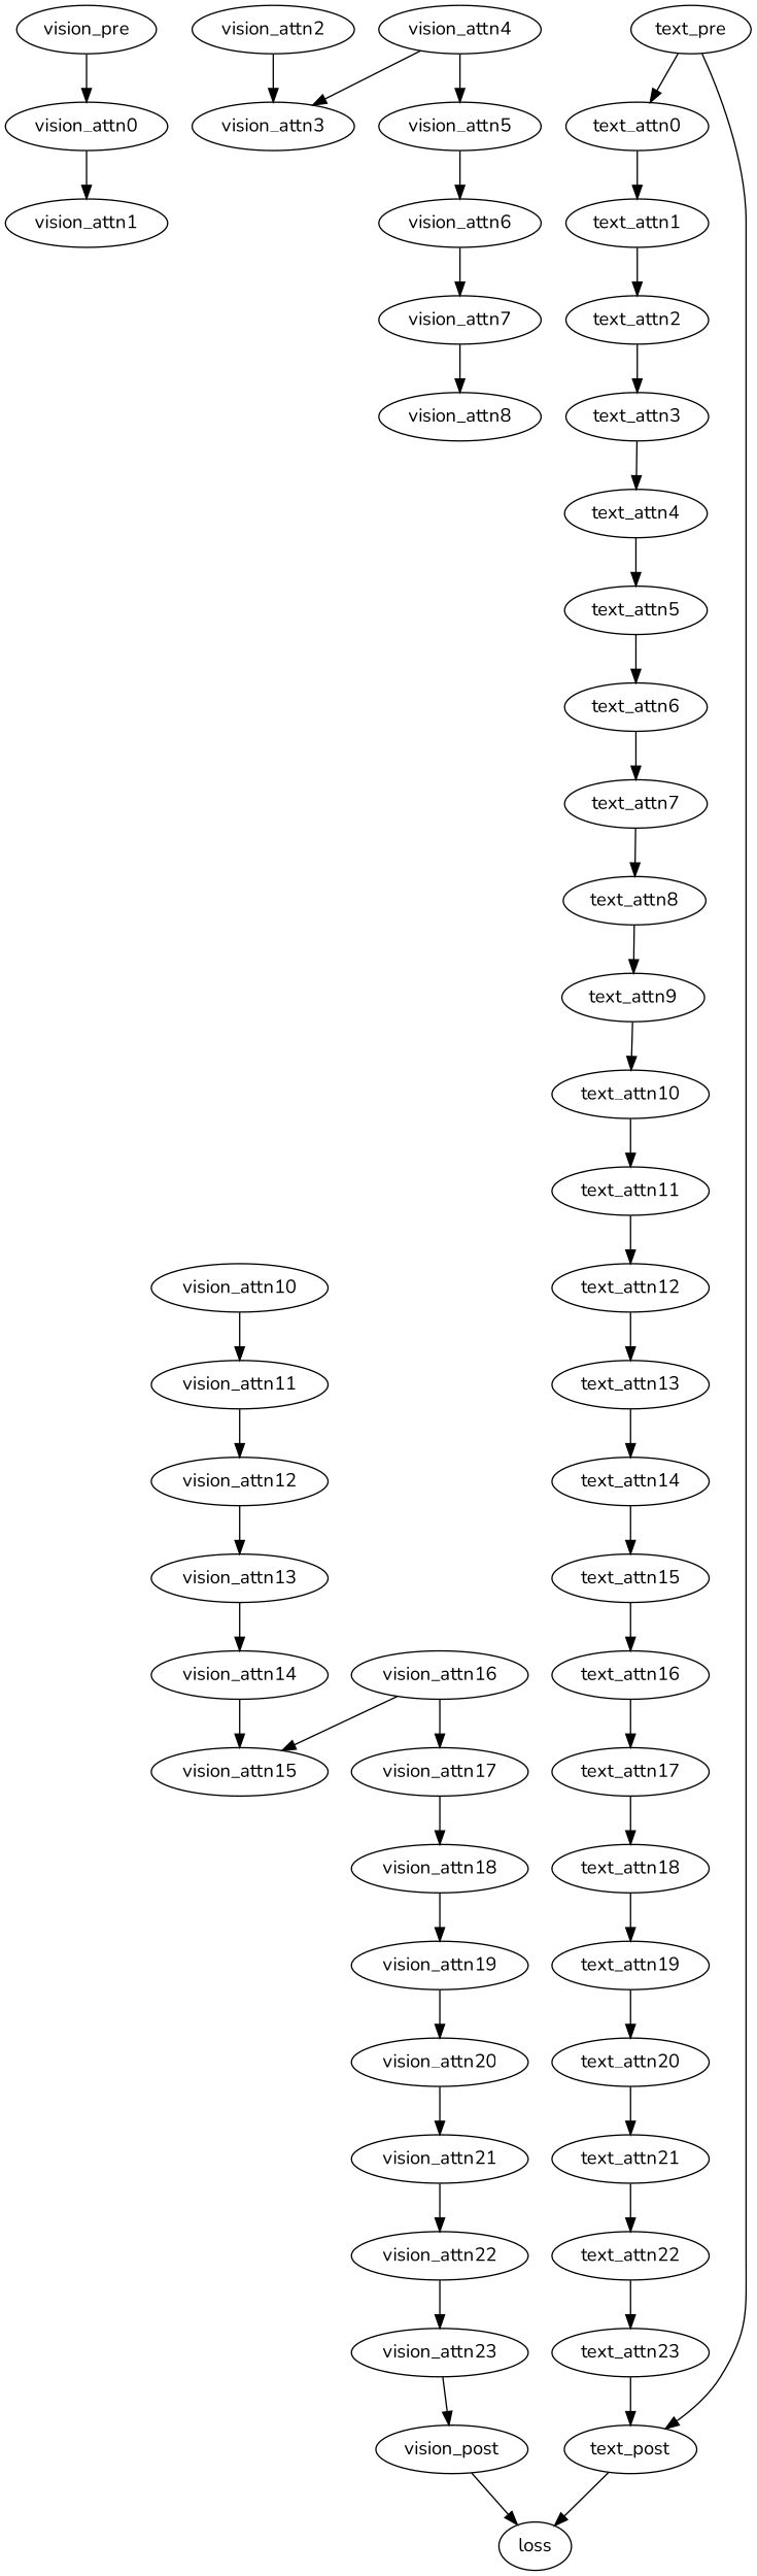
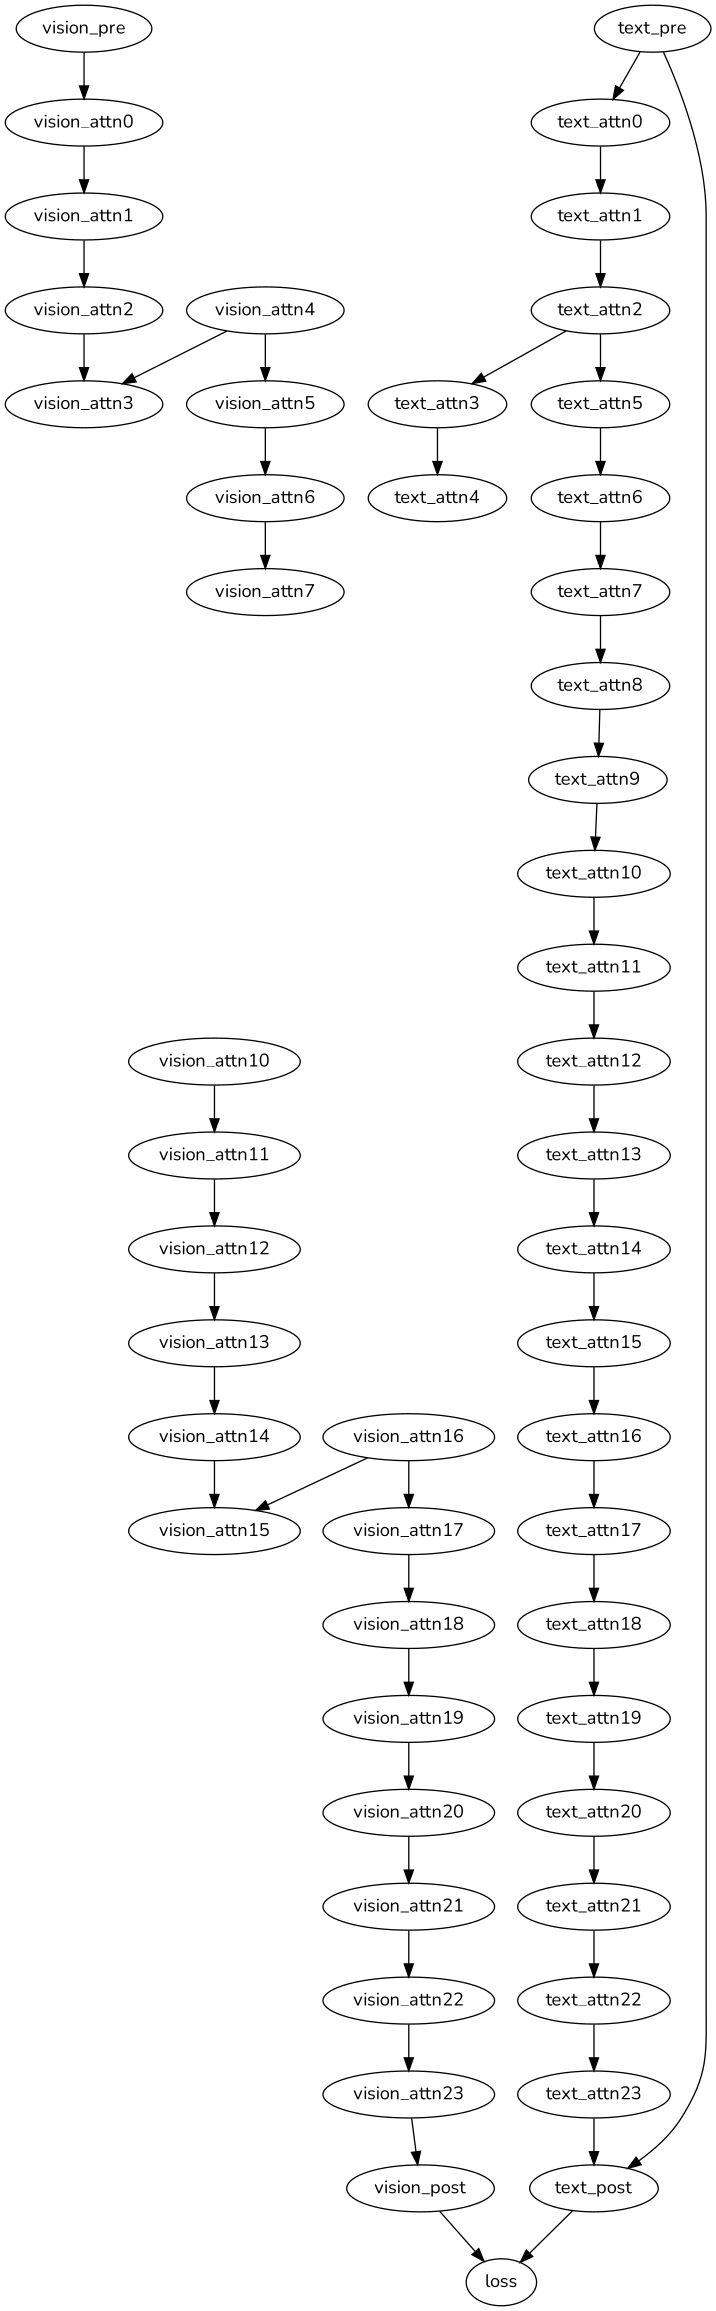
  digraph {
    fontname=Nunito
    node [fontname=Nunito]
    edge [fontname=Nunito map_out_in="0_0"]
    n1 [label=vision_pre]
    n2 [label=vision_attn0]
    n3 [label=vision_attn1]
    n4 [label=vision_attn2]
    n5 [label=vision_attn3]
    n6 [label=vision_attn4]
    n7 [label=vision_attn5]
    n8 [label=vision_attn6]
    n9 [label=vision_attn7]
-   n10 [label=vision_attn8]
    n11 [label=vision_attn10]
    n12 [label=vision_attn11]
    n13 [label=vision_attn12]
    n14 [label=vision_attn13]
    n15 [label=vision_attn14]
    n16 [label=vision_attn15]
    n17 [label=vision_attn16]
    n18 [label=vision_attn17]
    n19 [label=vision_attn18]
    n20 [label=vision_attn19]
    n21 [label=vision_attn20]
    n22 [label=vision_attn21]
    n23 [label=vision_attn22]
    n24 [label=vision_attn23]
    n25 [label=vision_post]
    n26 [label=loss]
    n27 [label=text_pre]
    n28 [label=text_attn0]
    n29 [label=text_post]
    n30 [label=text_attn1]
    n31 [label=text_attn2]
    n32 [label=text_attn3]
    n33 [label=text_attn4]
    n34 [label=text_attn5]
    n35 [label=text_attn6]
    n36 [label=text_attn7]
    n37 [label=text_attn8]
    n38 [label=text_attn9]
    n39 [label=text_attn10]
    n40 [label=text_attn11]
    n41 [label=text_attn12]
    n42 [label=text_attn13]
    n43 [label=text_attn14]
    n44 [label=text_attn15]
    n45 [label=text_attn16]
    n46 [label=text_attn17]
    n47 [label=text_attn18]
    n48 [label=text_attn19]
    n49 [label=text_attn20]
    n50 [label=text_attn21]
    n51 [label=text_attn22]
    n52 [label=text_attn23]
    n1 -> n2
    n2 -> n3
+   n3 -> n4
    n4 -> n5
    n6 -> n5
    n6 -> n7
    n7 -> n8
    n8 -> n9
-   n9 -> n10
    n11 -> n12
    n12 -> n13
    n13 -> n14
    n14 -> n15
    n15 -> n16
    n17 -> n16
    n17 -> n18
    n18 -> n19
    n19 -> n20
    n20 -> n21
    n21 -> n22
    n22 -> n23
    n23 -> n24
    n24 -> n25
    n25 -> n26
    n27 -> n28 [map_out_in="0_0,1_1"]
    n27 -> n29 [map_out_in="2_0"]
    n28 -> n30 [map_out_in="0_0,1_1"]
    n29 -> n26 [map_out_in="0_1,1_2"]
    n30 -> n31 [map_out_in="0_0,1_1"]
    n31 -> n32 [map_out_in="0_0,1_1"]
    n32 -> n33 [map_out_in="0_0,1_1"]
-   n33 -> n34 [map_out_in="0_0,1_1"]
+   n31 -> n34 [map_out_in="0_0,1_1"]
    n34 -> n35 [map_out_in="0_0,1_1"]
    n35 -> n36 [map_out_in="0_0,1_1"]
    n36 -> n37 [map_out_in="0_0,1_1"]
    n37 -> n38 [map_out_in="0_0,1_1"]
    n38 -> n39 [map_out_in="0_0,1_1"]
    n39 -> n40 [map_out_in="0_0,1_1"]
    n40 -> n41 [map_out_in="0_0,1_1"]
    n41 -> n42 [map_out_in="0_0,1_1"]
    n42 -> n43 [map_out_in="0_0,1_1"]
    n43 -> n44 [map_out_in="0_0,1_1"]
    n44 -> n45 [map_out_in="0_0,1_1"]
    n45 -> n46 [map_out_in="0_0,1_1"]
    n46 -> n47 [map_out_in="0_0,1_1"]
    n47 -> n48 [map_out_in="0_0,1_1"]
    n48 -> n49 [map_out_in="0_0,1_1"]
    n49 -> n50 [map_out_in="0_0,1_1"]
    n50 -> n51 [map_out_in="0_0,1_1"]
    n51 -> n52 [map_out_in="0_0,1_1"]
    n52 -> n29 [map_out_in="0_1"]
  }
